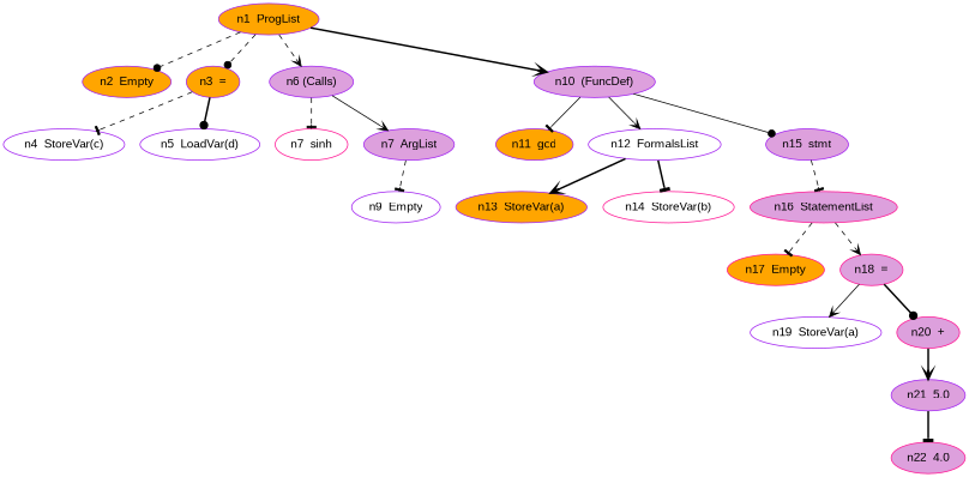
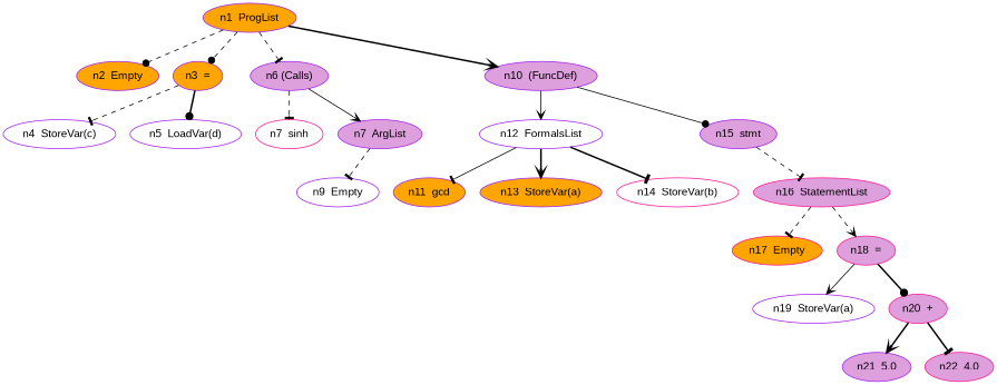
  digraph {
    fontname="Liberation Sans"
    node [color=purple fillcolor=plum fontname="Liberation Sans" style=filled]
    edge [arrowhead=vee fontname="Liberation Sans" style=dashed]
    n1 [fillcolor=orange label="n1  ProgList"]
    n2 [fillcolor=orange label="n2  Empty"]
    n3 [fillcolor=orange label="n3  ="]
    n4 [label="n6 (Calls)"]
    n5 [label="n10  (FuncDef)"]
    n6 [fillcolor=white label="n4  StoreVar(c)"]
    n7 [fillcolor=white label="n5  LoadVar(d)"]
    n8 [color=deeppink fillcolor=white label="n7  sinh"]
    n9 [label="n7  ArgList"]
    n10 [fillcolor=orange label="n11  gcd"]
    n11 [fillcolor=white label="n12  FormalsList"]
    n12 [label="n15  stmt"]
    n13 [fillcolor=white label="n9  Empty"]
    n14 [fillcolor=orange label="n13  StoreVar(a)"]
    n15 [color=deeppink fillcolor=white label="n14  StoreVar(b)"]
    n16 [color=deeppink label="n16  StatementList"]
    n17 [color=deeppink fillcolor=orange label="n17  Empty"]
    n18 [color=deeppink label="n18  ="]
    n19 [fillcolor=white label="n19  StoreVar(a)"]
    n20 [color=deeppink label="n20  +"]
    n21 [label="n21  5.0"]
    n22 [color=deeppink label="n22  4.0"]
    n1 -> n2 [arrowhead=dot]
    n1 -> n3 [arrowhead=dot]
-   n1 -> n4
+   n1 -> n4 [arrowhead=tee]
    n1 -> n5 [style=bold]
    n3 -> n6 [arrowhead=tee]
    n3 -> n7 [arrowhead=dot style=bold]
    n4 -> n8 [arrowhead=tee]
    n4 -> n9 [style=solid]
-   n5 -> n10 [arrowhead=tee style=solid]
+   n11 -> n10 [arrowhead=tee style=solid]
    n5 -> n11 [style=solid]
    n5 -> n12 [arrowhead=dot style=solid]
    n9 -> n13 [arrowhead=tee]
    n11 -> n14 [style=bold]
    n11 -> n15 [arrowhead=tee style=bold]
    n12 -> n16 [arrowhead=tee]
    n16 -> n17 [arrowhead=tee]
    n16 -> n18
    n18 -> n19 [style=solid]
    n18 -> n20 [arrowhead=dot style=bold]
    n20 -> n21 [style=bold]
-   n21 -> n22 [arrowhead=tee style=bold]
+   n20 -> n22 [arrowhead=tee style=bold]
  }
